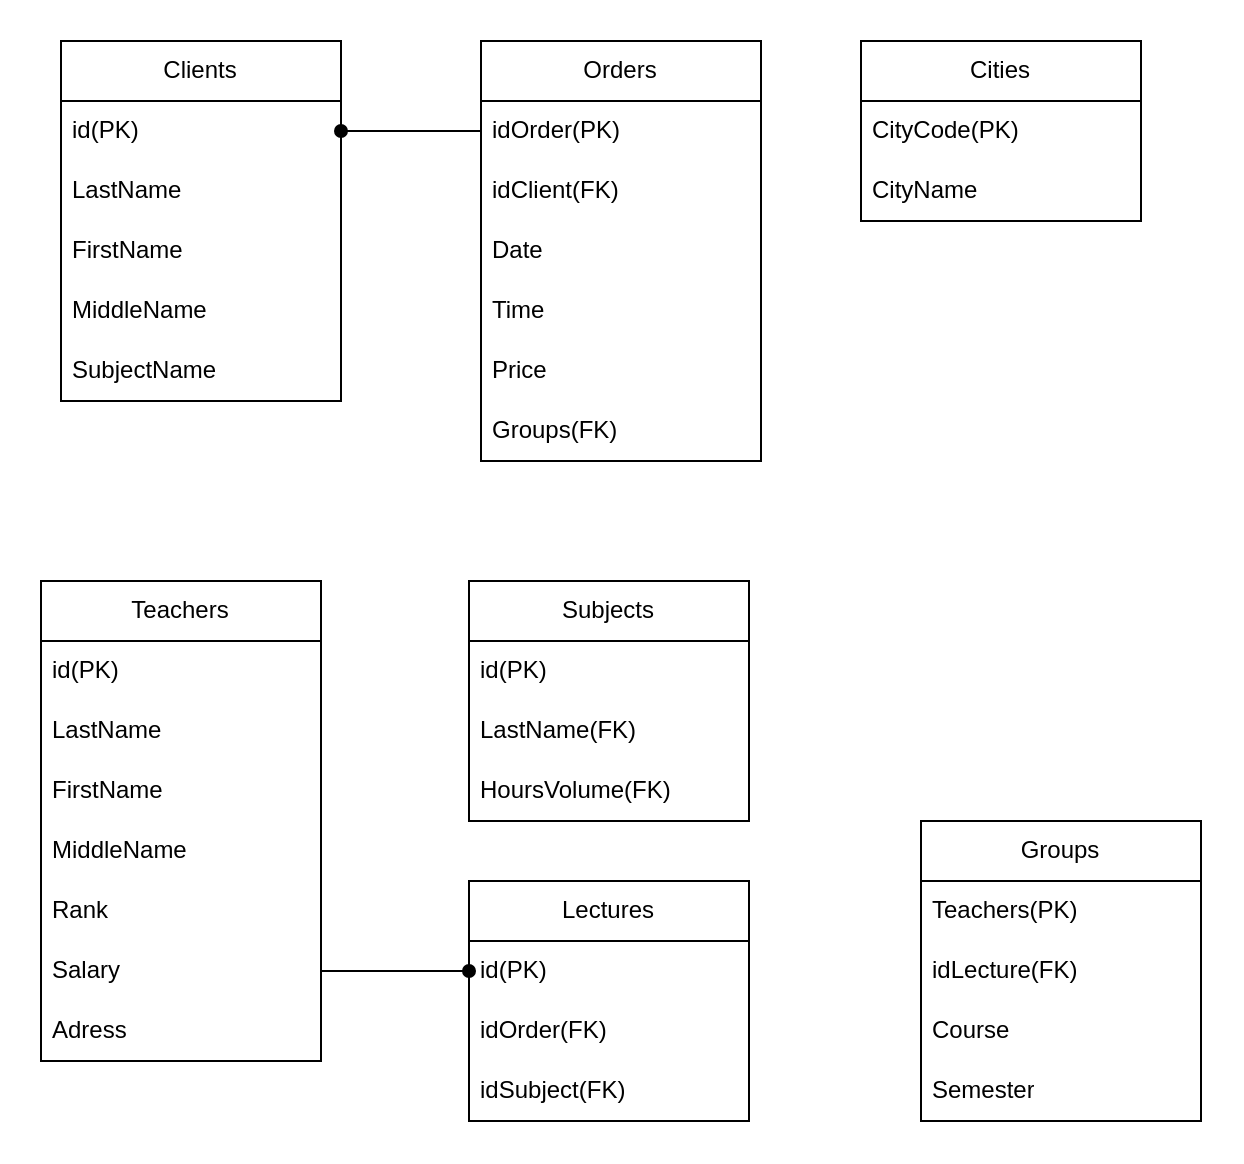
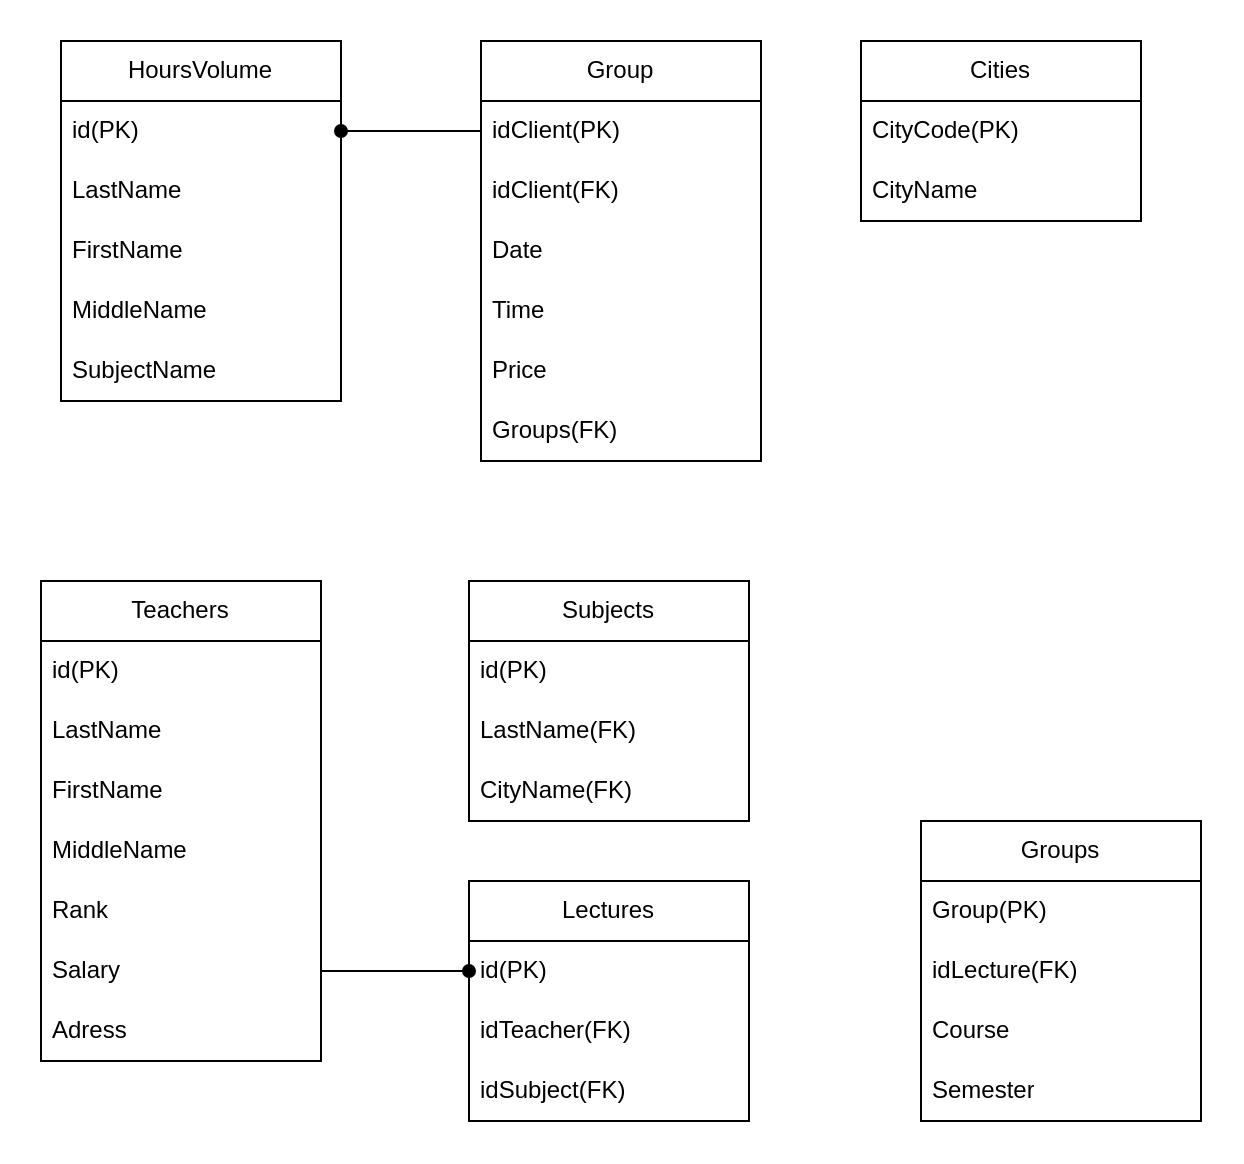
  <mxCell id="0" />
  <mxCell id="1" parent="0" />
- <mxCell id="2" value="Clients" style="swimlane;fontStyle=0;childLayout=stackLayout;horizontal=1;startSize=30;horizontalStack=0;resizeParent=1;resizeParentMax=0;resizeLast=0;collapsible=1;marginBottom=0;whiteSpace=wrap;html=1;" parent="1" vertex="1"><mxGeometry x="30" y="20" width="140" height="180" as="geometry" /></mxCell>
+ <mxCell id="2" value="HoursVolume" style="swimlane;fontStyle=0;childLayout=stackLayout;horizontal=1;startSize=30;horizontalStack=0;resizeParent=1;resizeParentMax=0;resizeLast=0;collapsible=1;marginBottom=0;whiteSpace=wrap;html=1;" parent="1" vertex="1"><mxGeometry x="30" y="20" width="140" height="180" as="geometry" /></mxCell>
  <mxCell id="3" value="id(PK)" style="text;strokeColor=none;fillColor=none;align=left;verticalAlign=middle;spacingLeft=4;spacingRight=4;overflow=hidden;points=[[0,0.5],[1,0.5]];portConstraint=eastwest;rotatable=0;whiteSpace=wrap;html=1;" parent="2" vertex="1"><mxGeometry y="30" width="140" height="30" as="geometry" /></mxCell>
  <mxCell id="4" value="LastName" style="text;strokeColor=none;fillColor=none;align=left;verticalAlign=middle;spacingLeft=4;spacingRight=4;overflow=hidden;points=[[0,0.5],[1,0.5]];portConstraint=eastwest;rotatable=0;whiteSpace=wrap;html=1;" parent="2" vertex="1"><mxGeometry y="60" width="140" height="30" as="geometry" /></mxCell>
  <mxCell id="5" value="FirstName" style="text;strokeColor=none;fillColor=none;align=left;verticalAlign=middle;spacingLeft=4;spacingRight=4;overflow=hidden;points=[[0,0.5],[1,0.5]];portConstraint=eastwest;rotatable=0;whiteSpace=wrap;html=1;" parent="2" vertex="1"><mxGeometry y="90" width="140" height="30" as="geometry" /></mxCell>
  <mxCell id="6" value="MiddleName" style="text;strokeColor=none;fillColor=none;align=left;verticalAlign=middle;spacingLeft=4;spacingRight=4;overflow=hidden;points=[[0,0.5],[1,0.5]];portConstraint=eastwest;rotatable=0;whiteSpace=wrap;html=1;" parent="2" vertex="1"><mxGeometry y="120" width="140" height="30" as="geometry" /></mxCell>
  <mxCell id="7" value="SubjectName" style="text;strokeColor=none;fillColor=none;align=left;verticalAlign=middle;spacingLeft=4;spacingRight=4;overflow=hidden;points=[[0,0.5],[1,0.5]];portConstraint=eastwest;rotatable=0;whiteSpace=wrap;html=1;" parent="2" vertex="1"><mxGeometry y="150" width="140" height="30" as="geometry" /></mxCell>
- <mxCell id="8" value="Orders" style="swimlane;fontStyle=0;childLayout=stackLayout;horizontal=1;startSize=30;horizontalStack=0;resizeParent=1;resizeParentMax=0;resizeLast=0;collapsible=1;marginBottom=0;whiteSpace=wrap;html=1;" parent="1" vertex="1"><mxGeometry x="240" y="20" width="140" height="210" as="geometry" /></mxCell>
- <mxCell id="9" value="idOrder(PK)" style="text;strokeColor=none;fillColor=none;align=left;verticalAlign=middle;spacingLeft=4;spacingRight=4;overflow=hidden;points=[[0,0.5],[1,0.5]];portConstraint=eastwest;rotatable=0;whiteSpace=wrap;html=1;" parent="8" vertex="1"><mxGeometry y="30" width="140" height="30" as="geometry" /></mxCell>
+ <mxCell id="8" value="Group" style="swimlane;fontStyle=0;childLayout=stackLayout;horizontal=1;startSize=30;horizontalStack=0;resizeParent=1;resizeParentMax=0;resizeLast=0;collapsible=1;marginBottom=0;whiteSpace=wrap;html=1;" parent="1" vertex="1"><mxGeometry x="240" y="20" width="140" height="210" as="geometry" /></mxCell>
+ <mxCell id="9" value="idClient(PK)" style="text;strokeColor=none;fillColor=none;align=left;verticalAlign=middle;spacingLeft=4;spacingRight=4;overflow=hidden;points=[[0,0.5],[1,0.5]];portConstraint=eastwest;rotatable=0;whiteSpace=wrap;html=1;" parent="8" vertex="1"><mxGeometry y="30" width="140" height="30" as="geometry" /></mxCell>
  <mxCell id="10" value="idClient(FK)" style="text;strokeColor=none;fillColor=none;align=left;verticalAlign=middle;spacingLeft=4;spacingRight=4;overflow=hidden;points=[[0,0.5],[1,0.5]];portConstraint=eastwest;rotatable=0;whiteSpace=wrap;html=1;" parent="8" vertex="1"><mxGeometry y="60" width="140" height="30" as="geometry" /></mxCell>
  <mxCell id="11" value="Date" style="text;strokeColor=none;fillColor=none;align=left;verticalAlign=middle;spacingLeft=4;spacingRight=4;overflow=hidden;points=[[0,0.5],[1,0.5]];portConstraint=eastwest;rotatable=0;whiteSpace=wrap;html=1;" parent="8" vertex="1"><mxGeometry y="90" width="140" height="30" as="geometry" /></mxCell>
  <mxCell id="12" value="Time" style="text;strokeColor=none;fillColor=none;align=left;verticalAlign=middle;spacingLeft=4;spacingRight=4;overflow=hidden;points=[[0,0.5],[1,0.5]];portConstraint=eastwest;rotatable=0;whiteSpace=wrap;html=1;" parent="8" vertex="1"><mxGeometry y="120" width="140" height="30" as="geometry" /></mxCell>
  <mxCell id="13" value="Price" style="text;strokeColor=none;fillColor=none;align=left;verticalAlign=middle;spacingLeft=4;spacingRight=4;overflow=hidden;points=[[0,0.5],[1,0.5]];portConstraint=eastwest;rotatable=0;whiteSpace=wrap;html=1;" parent="8" vertex="1"><mxGeometry y="150" width="140" height="30" as="geometry" /></mxCell>
  <mxCell id="14" value="Groups(FK)" style="text;strokeColor=none;fillColor=none;align=left;verticalAlign=middle;spacingLeft=4;spacingRight=4;overflow=hidden;points=[[0,0.5],[1,0.5]];portConstraint=eastwest;rotatable=0;whiteSpace=wrap;html=1;" parent="8" vertex="1"><mxGeometry y="180" width="140" height="30" as="geometry" /></mxCell>
  <mxCell id="15" value="Cities" style="swimlane;fontStyle=0;childLayout=stackLayout;horizontal=1;startSize=30;horizontalStack=0;resizeParent=1;resizeParentMax=0;resizeLast=0;collapsible=1;marginBottom=0;whiteSpace=wrap;html=1;" parent="1" vertex="1"><mxGeometry x="430" y="20" width="140" height="90" as="geometry" /></mxCell>
  <mxCell id="16" value="CityCode(PK)" style="text;strokeColor=none;fillColor=none;align=left;verticalAlign=middle;spacingLeft=4;spacingRight=4;overflow=hidden;points=[[0,0.5],[1,0.5]];portConstraint=eastwest;rotatable=0;whiteSpace=wrap;html=1;" parent="15" vertex="1"><mxGeometry y="30" width="140" height="30" as="geometry" /></mxCell>
  <mxCell id="17" value="CityName" style="text;strokeColor=none;fillColor=none;align=left;verticalAlign=middle;spacingLeft=4;spacingRight=4;overflow=hidden;points=[[0,0.5],[1,0.5]];portConstraint=eastwest;rotatable=0;whiteSpace=wrap;html=1;" parent="15" vertex="1"><mxGeometry y="60" width="140" height="30" as="geometry" /></mxCell>
  <mxCell id="18" style="edgeStyle=orthogonalEdgeStyle;rounded=0;orthogonalLoop=1;jettySize=auto;html=1;entryX=1;entryY=0.5;entryDx=0;entryDy=0;endArrow=oval;endFill=1;" parent="1" source="9" target="3" edge="1"><mxGeometry relative="1" as="geometry" /></mxCell>
  <mxCell id="19" value="Teachers" style="swimlane;fontStyle=0;childLayout=stackLayout;horizontal=1;startSize=30;horizontalStack=0;resizeParent=1;resizeParentMax=0;resizeLast=0;collapsible=1;marginBottom=0;whiteSpace=wrap;html=1;" vertex="1" parent="1"><mxGeometry x="20" y="290" width="140" height="240" as="geometry" /></mxCell>
  <mxCell id="20" value="id(PK)" style="text;strokeColor=none;fillColor=none;align=left;verticalAlign=middle;spacingLeft=4;spacingRight=4;overflow=hidden;points=[[0,0.5],[1,0.5]];portConstraint=eastwest;rotatable=0;whiteSpace=wrap;html=1;" vertex="1" parent="19"><mxGeometry y="30" width="140" height="30" as="geometry" /></mxCell>
  <mxCell id="21" value="LastName" style="text;strokeColor=none;fillColor=none;align=left;verticalAlign=middle;spacingLeft=4;spacingRight=4;overflow=hidden;points=[[0,0.5],[1,0.5]];portConstraint=eastwest;rotatable=0;whiteSpace=wrap;html=1;" vertex="1" parent="19"><mxGeometry y="60" width="140" height="30" as="geometry" /></mxCell>
  <mxCell id="22" value="FirstName" style="text;strokeColor=none;fillColor=none;align=left;verticalAlign=middle;spacingLeft=4;spacingRight=4;overflow=hidden;points=[[0,0.5],[1,0.5]];portConstraint=eastwest;rotatable=0;whiteSpace=wrap;html=1;" vertex="1" parent="19"><mxGeometry y="90" width="140" height="30" as="geometry" /></mxCell>
  <mxCell id="23" value="MiddleName" style="text;strokeColor=none;fillColor=none;align=left;verticalAlign=middle;spacingLeft=4;spacingRight=4;overflow=hidden;points=[[0,0.5],[1,0.5]];portConstraint=eastwest;rotatable=0;whiteSpace=wrap;html=1;" vertex="1" parent="19"><mxGeometry y="120" width="140" height="30" as="geometry" /></mxCell>
  <mxCell id="24" value="Rank" style="text;strokeColor=none;fillColor=none;align=left;verticalAlign=middle;spacingLeft=4;spacingRight=4;overflow=hidden;points=[[0,0.5],[1,0.5]];portConstraint=eastwest;rotatable=0;whiteSpace=wrap;html=1;" vertex="1" parent="19"><mxGeometry y="150" width="140" height="30" as="geometry" /></mxCell>
  <mxCell id="25" value="Salary" style="text;strokeColor=none;fillColor=none;align=left;verticalAlign=middle;spacingLeft=4;spacingRight=4;overflow=hidden;points=[[0,0.5],[1,0.5]];portConstraint=eastwest;rotatable=0;whiteSpace=wrap;html=1;" vertex="1" parent="19"><mxGeometry y="180" width="140" height="30" as="geometry" /></mxCell>
  <mxCell id="26" value="Adress" style="text;strokeColor=none;fillColor=none;align=left;verticalAlign=middle;spacingLeft=4;spacingRight=4;overflow=hidden;points=[[0,0.5],[1,0.5]];portConstraint=eastwest;rotatable=0;whiteSpace=wrap;html=1;" vertex="1" parent="19"><mxGeometry y="210" width="140" height="30" as="geometry" /></mxCell>
  <mxCell id="27" value="Subjects" style="swimlane;fontStyle=0;childLayout=stackLayout;horizontal=1;startSize=30;horizontalStack=0;resizeParent=1;resizeParentMax=0;resizeLast=0;collapsible=1;marginBottom=0;whiteSpace=wrap;html=1;" vertex="1" parent="1"><mxGeometry x="234" y="290" width="140" height="120" as="geometry" /></mxCell>
  <mxCell id="28" value="id(PK)" style="text;strokeColor=none;fillColor=none;align=left;verticalAlign=middle;spacingLeft=4;spacingRight=4;overflow=hidden;points=[[0,0.5],[1,0.5]];portConstraint=eastwest;rotatable=0;whiteSpace=wrap;html=1;" vertex="1" parent="27"><mxGeometry y="30" width="140" height="30" as="geometry" /></mxCell>
  <mxCell id="29" value="LastName(FK)" style="text;strokeColor=none;fillColor=none;align=left;verticalAlign=middle;spacingLeft=4;spacingRight=4;overflow=hidden;points=[[0,0.5],[1,0.5]];portConstraint=eastwest;rotatable=0;whiteSpace=wrap;html=1;" vertex="1" parent="27"><mxGeometry y="60" width="140" height="30" as="geometry" /></mxCell>
- <mxCell id="30" value="HoursVolume(FK)" style="text;strokeColor=none;fillColor=none;align=left;verticalAlign=middle;spacingLeft=4;spacingRight=4;overflow=hidden;points=[[0,0.5],[1,0.5]];portConstraint=eastwest;rotatable=0;whiteSpace=wrap;html=1;" vertex="1" parent="27"><mxGeometry y="90" width="140" height="30" as="geometry" /></mxCell>
+ <mxCell id="30" value="CityName(FK)" style="text;strokeColor=none;fillColor=none;align=left;verticalAlign=middle;spacingLeft=4;spacingRight=4;overflow=hidden;points=[[0,0.5],[1,0.5]];portConstraint=eastwest;rotatable=0;whiteSpace=wrap;html=1;" vertex="1" parent="27"><mxGeometry y="90" width="140" height="30" as="geometry" /></mxCell>
  <mxCell id="31" value="Groups" style="swimlane;fontStyle=0;childLayout=stackLayout;horizontal=1;startSize=30;horizontalStack=0;resizeParent=1;resizeParentMax=0;resizeLast=0;collapsible=1;marginBottom=0;whiteSpace=wrap;html=1;" vertex="1" parent="1"><mxGeometry x="460" y="410" width="140" height="150" as="geometry" /></mxCell>
- <mxCell id="32" value="Teachers(PK)" style="text;strokeColor=none;fillColor=none;align=left;verticalAlign=middle;spacingLeft=4;spacingRight=4;overflow=hidden;points=[[0,0.5],[1,0.5]];portConstraint=eastwest;rotatable=0;whiteSpace=wrap;html=1;" vertex="1" parent="31"><mxGeometry y="30" width="140" height="30" as="geometry" /></mxCell>
+ <mxCell id="32" value="Group(PK)" style="text;strokeColor=none;fillColor=none;align=left;verticalAlign=middle;spacingLeft=4;spacingRight=4;overflow=hidden;points=[[0,0.5],[1,0.5]];portConstraint=eastwest;rotatable=0;whiteSpace=wrap;html=1;" vertex="1" parent="31"><mxGeometry y="30" width="140" height="30" as="geometry" /></mxCell>
  <mxCell id="33" value="idLecture(FK)" style="text;strokeColor=none;fillColor=none;align=left;verticalAlign=middle;spacingLeft=4;spacingRight=4;overflow=hidden;points=[[0,0.5],[1,0.5]];portConstraint=eastwest;rotatable=0;whiteSpace=wrap;html=1;" vertex="1" parent="31"><mxGeometry y="60" width="140" height="30" as="geometry" /></mxCell>
  <mxCell id="34" value="Course" style="text;strokeColor=none;fillColor=none;align=left;verticalAlign=middle;spacingLeft=4;spacingRight=4;overflow=hidden;points=[[0,0.5],[1,0.5]];portConstraint=eastwest;rotatable=0;whiteSpace=wrap;html=1;" vertex="1" parent="31"><mxGeometry y="90" width="140" height="30" as="geometry" /></mxCell>
  <mxCell id="35" value="Semester" style="text;strokeColor=none;fillColor=none;align=left;verticalAlign=middle;spacingLeft=4;spacingRight=4;overflow=hidden;points=[[0,0.5],[1,0.5]];portConstraint=eastwest;rotatable=0;whiteSpace=wrap;html=1;" vertex="1" parent="31"><mxGeometry y="120" width="140" height="30" as="geometry" /></mxCell>
  <mxCell id="36" value="Lectures" style="swimlane;fontStyle=0;childLayout=stackLayout;horizontal=1;startSize=30;horizontalStack=0;resizeParent=1;resizeParentMax=0;resizeLast=0;collapsible=1;marginBottom=0;whiteSpace=wrap;html=1;" vertex="1" parent="1"><mxGeometry x="234" y="440" width="140" height="120" as="geometry" /></mxCell>
  <mxCell id="37" value="id(PK)" style="text;strokeColor=none;fillColor=none;align=left;verticalAlign=middle;spacingLeft=4;spacingRight=4;overflow=hidden;points=[[0,0.5],[1,0.5]];portConstraint=eastwest;rotatable=0;whiteSpace=wrap;html=1;" vertex="1" parent="36"><mxGeometry y="30" width="140" height="30" as="geometry" /></mxCell>
- <mxCell id="38" value="idOrder(FK)" style="text;strokeColor=none;fillColor=none;align=left;verticalAlign=middle;spacingLeft=4;spacingRight=4;overflow=hidden;points=[[0,0.5],[1,0.5]];portConstraint=eastwest;rotatable=0;whiteSpace=wrap;html=1;" vertex="1" parent="36"><mxGeometry y="60" width="140" height="30" as="geometry" /></mxCell>
+ <mxCell id="38" value="idTeacher(FK)" style="text;strokeColor=none;fillColor=none;align=left;verticalAlign=middle;spacingLeft=4;spacingRight=4;overflow=hidden;points=[[0,0.5],[1,0.5]];portConstraint=eastwest;rotatable=0;whiteSpace=wrap;html=1;" vertex="1" parent="36"><mxGeometry y="60" width="140" height="30" as="geometry" /></mxCell>
  <mxCell id="39" value="idSubject(FK)" style="text;strokeColor=none;fillColor=none;align=left;verticalAlign=middle;spacingLeft=4;spacingRight=4;overflow=hidden;points=[[0,0.5],[1,0.5]];portConstraint=eastwest;rotatable=0;whiteSpace=wrap;html=1;" vertex="1" parent="36"><mxGeometry y="90" width="140" height="30" as="geometry" /></mxCell>
  <mxCell id="40" style="edgeStyle=orthogonalEdgeStyle;rounded=0;orthogonalLoop=1;jettySize=auto;html=1;exitX=1;exitY=0.5;exitDx=0;exitDy=0;entryX=0;entryY=0.5;entryDx=0;entryDy=0;endArrow=oval;endFill=1;" edge="1" parent="1" source="25" target="37"><mxGeometry relative="1" as="geometry" /></mxCell>
